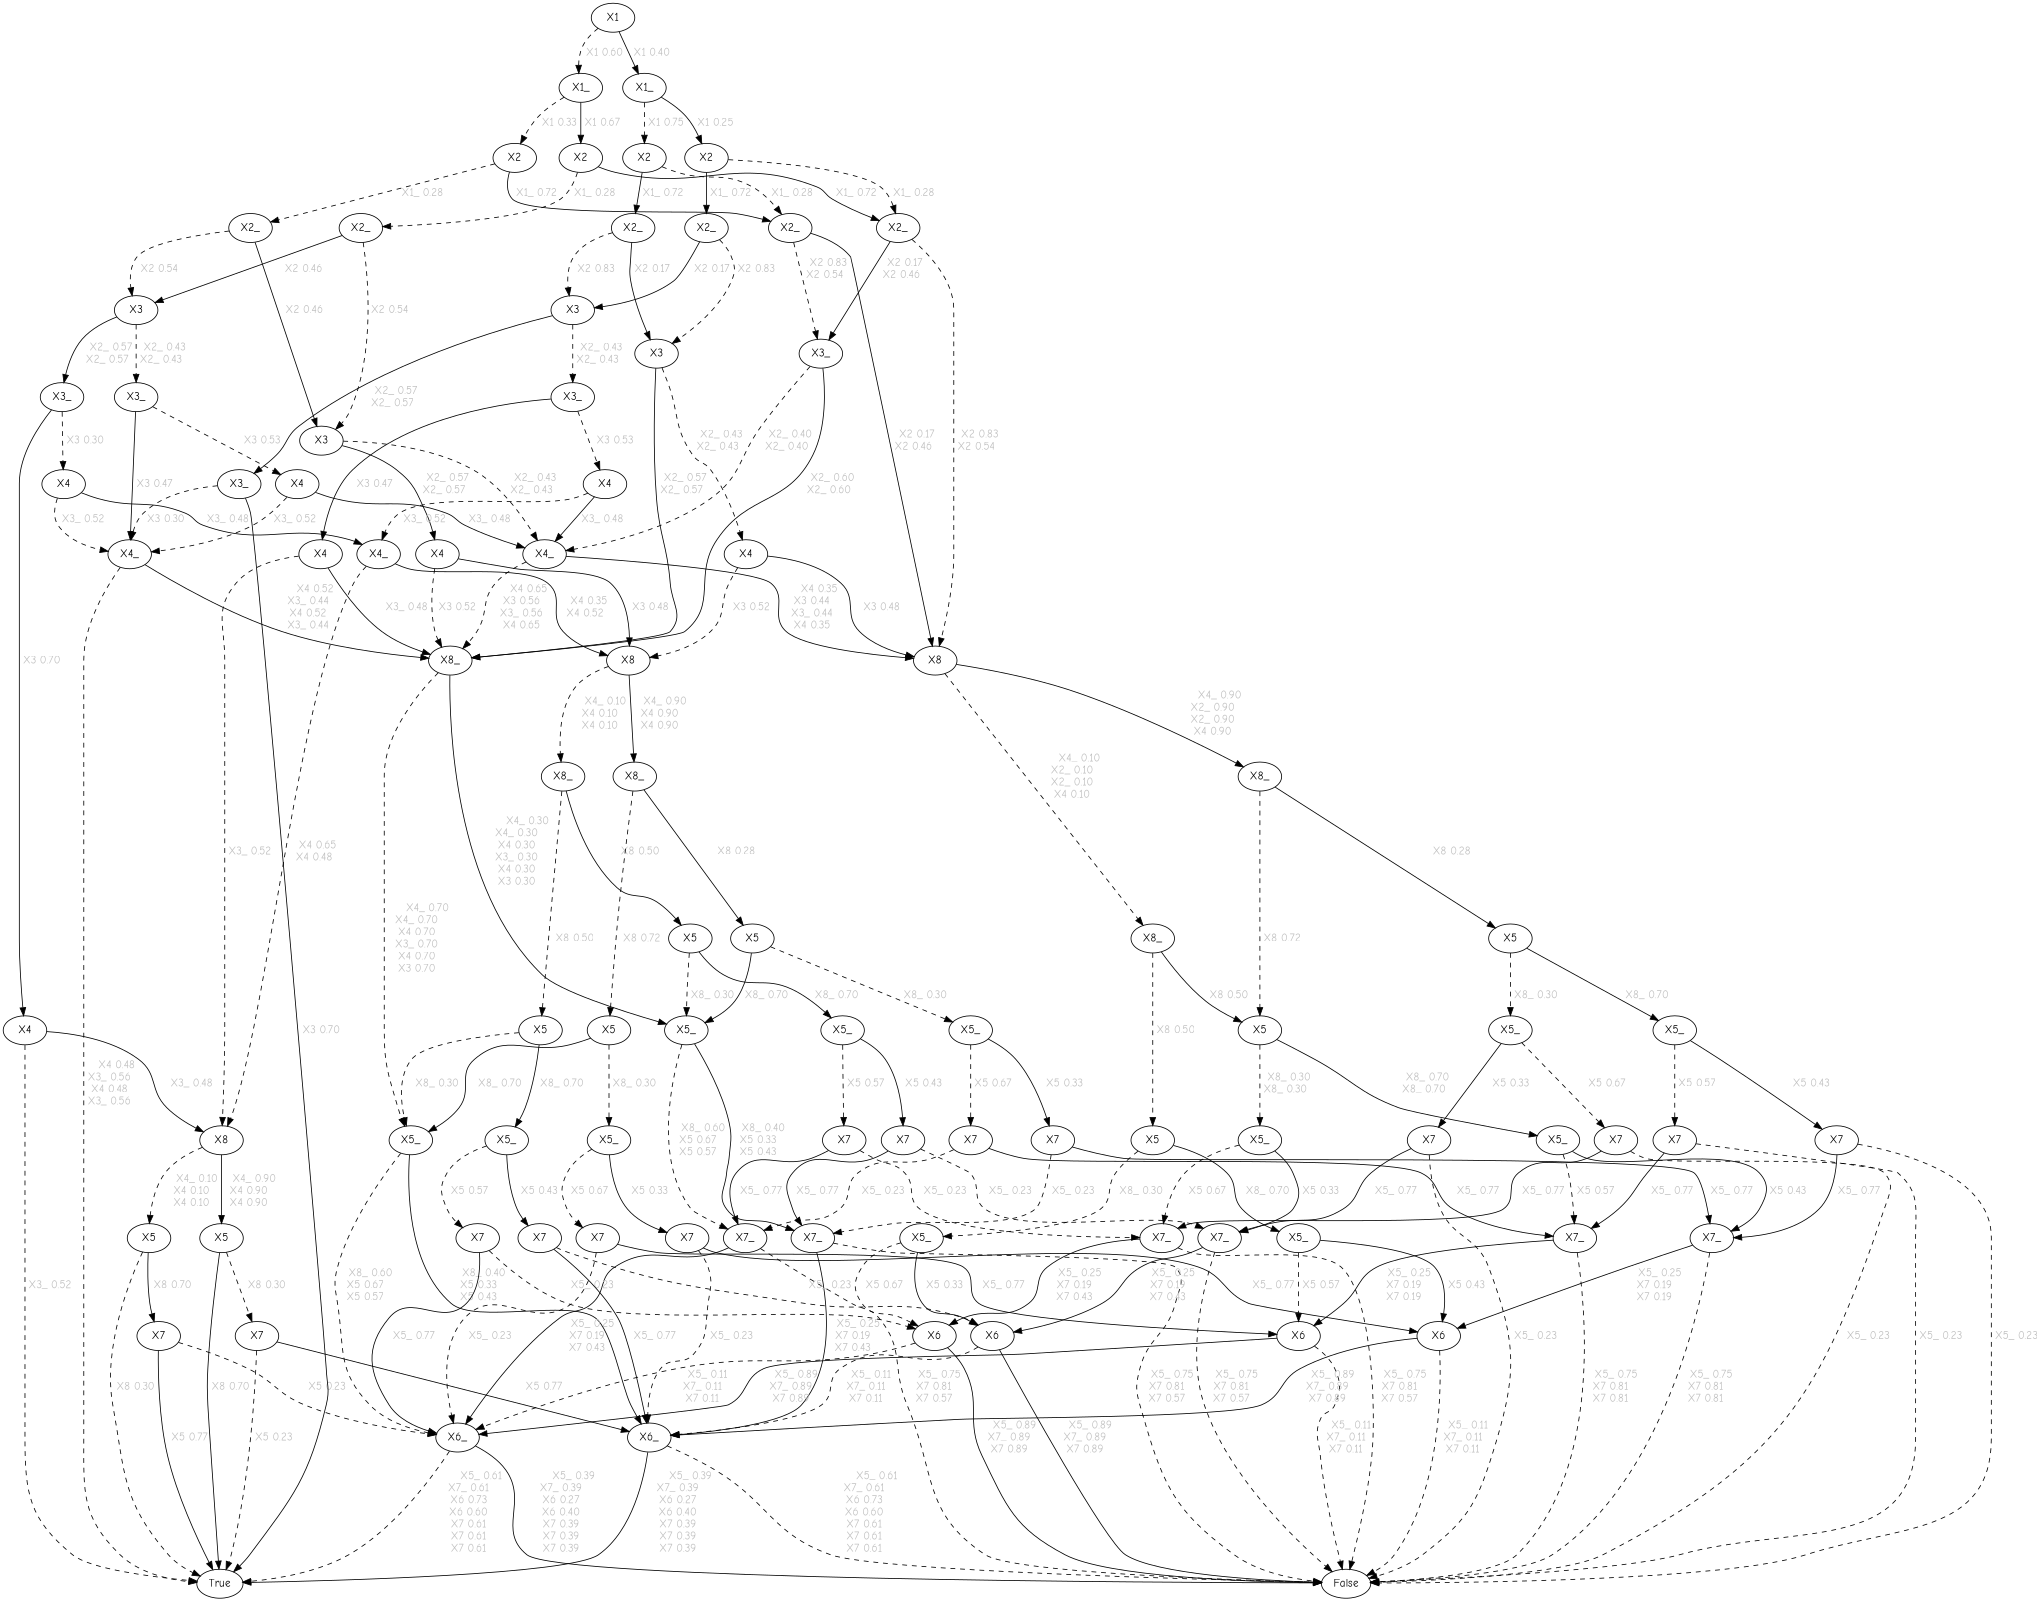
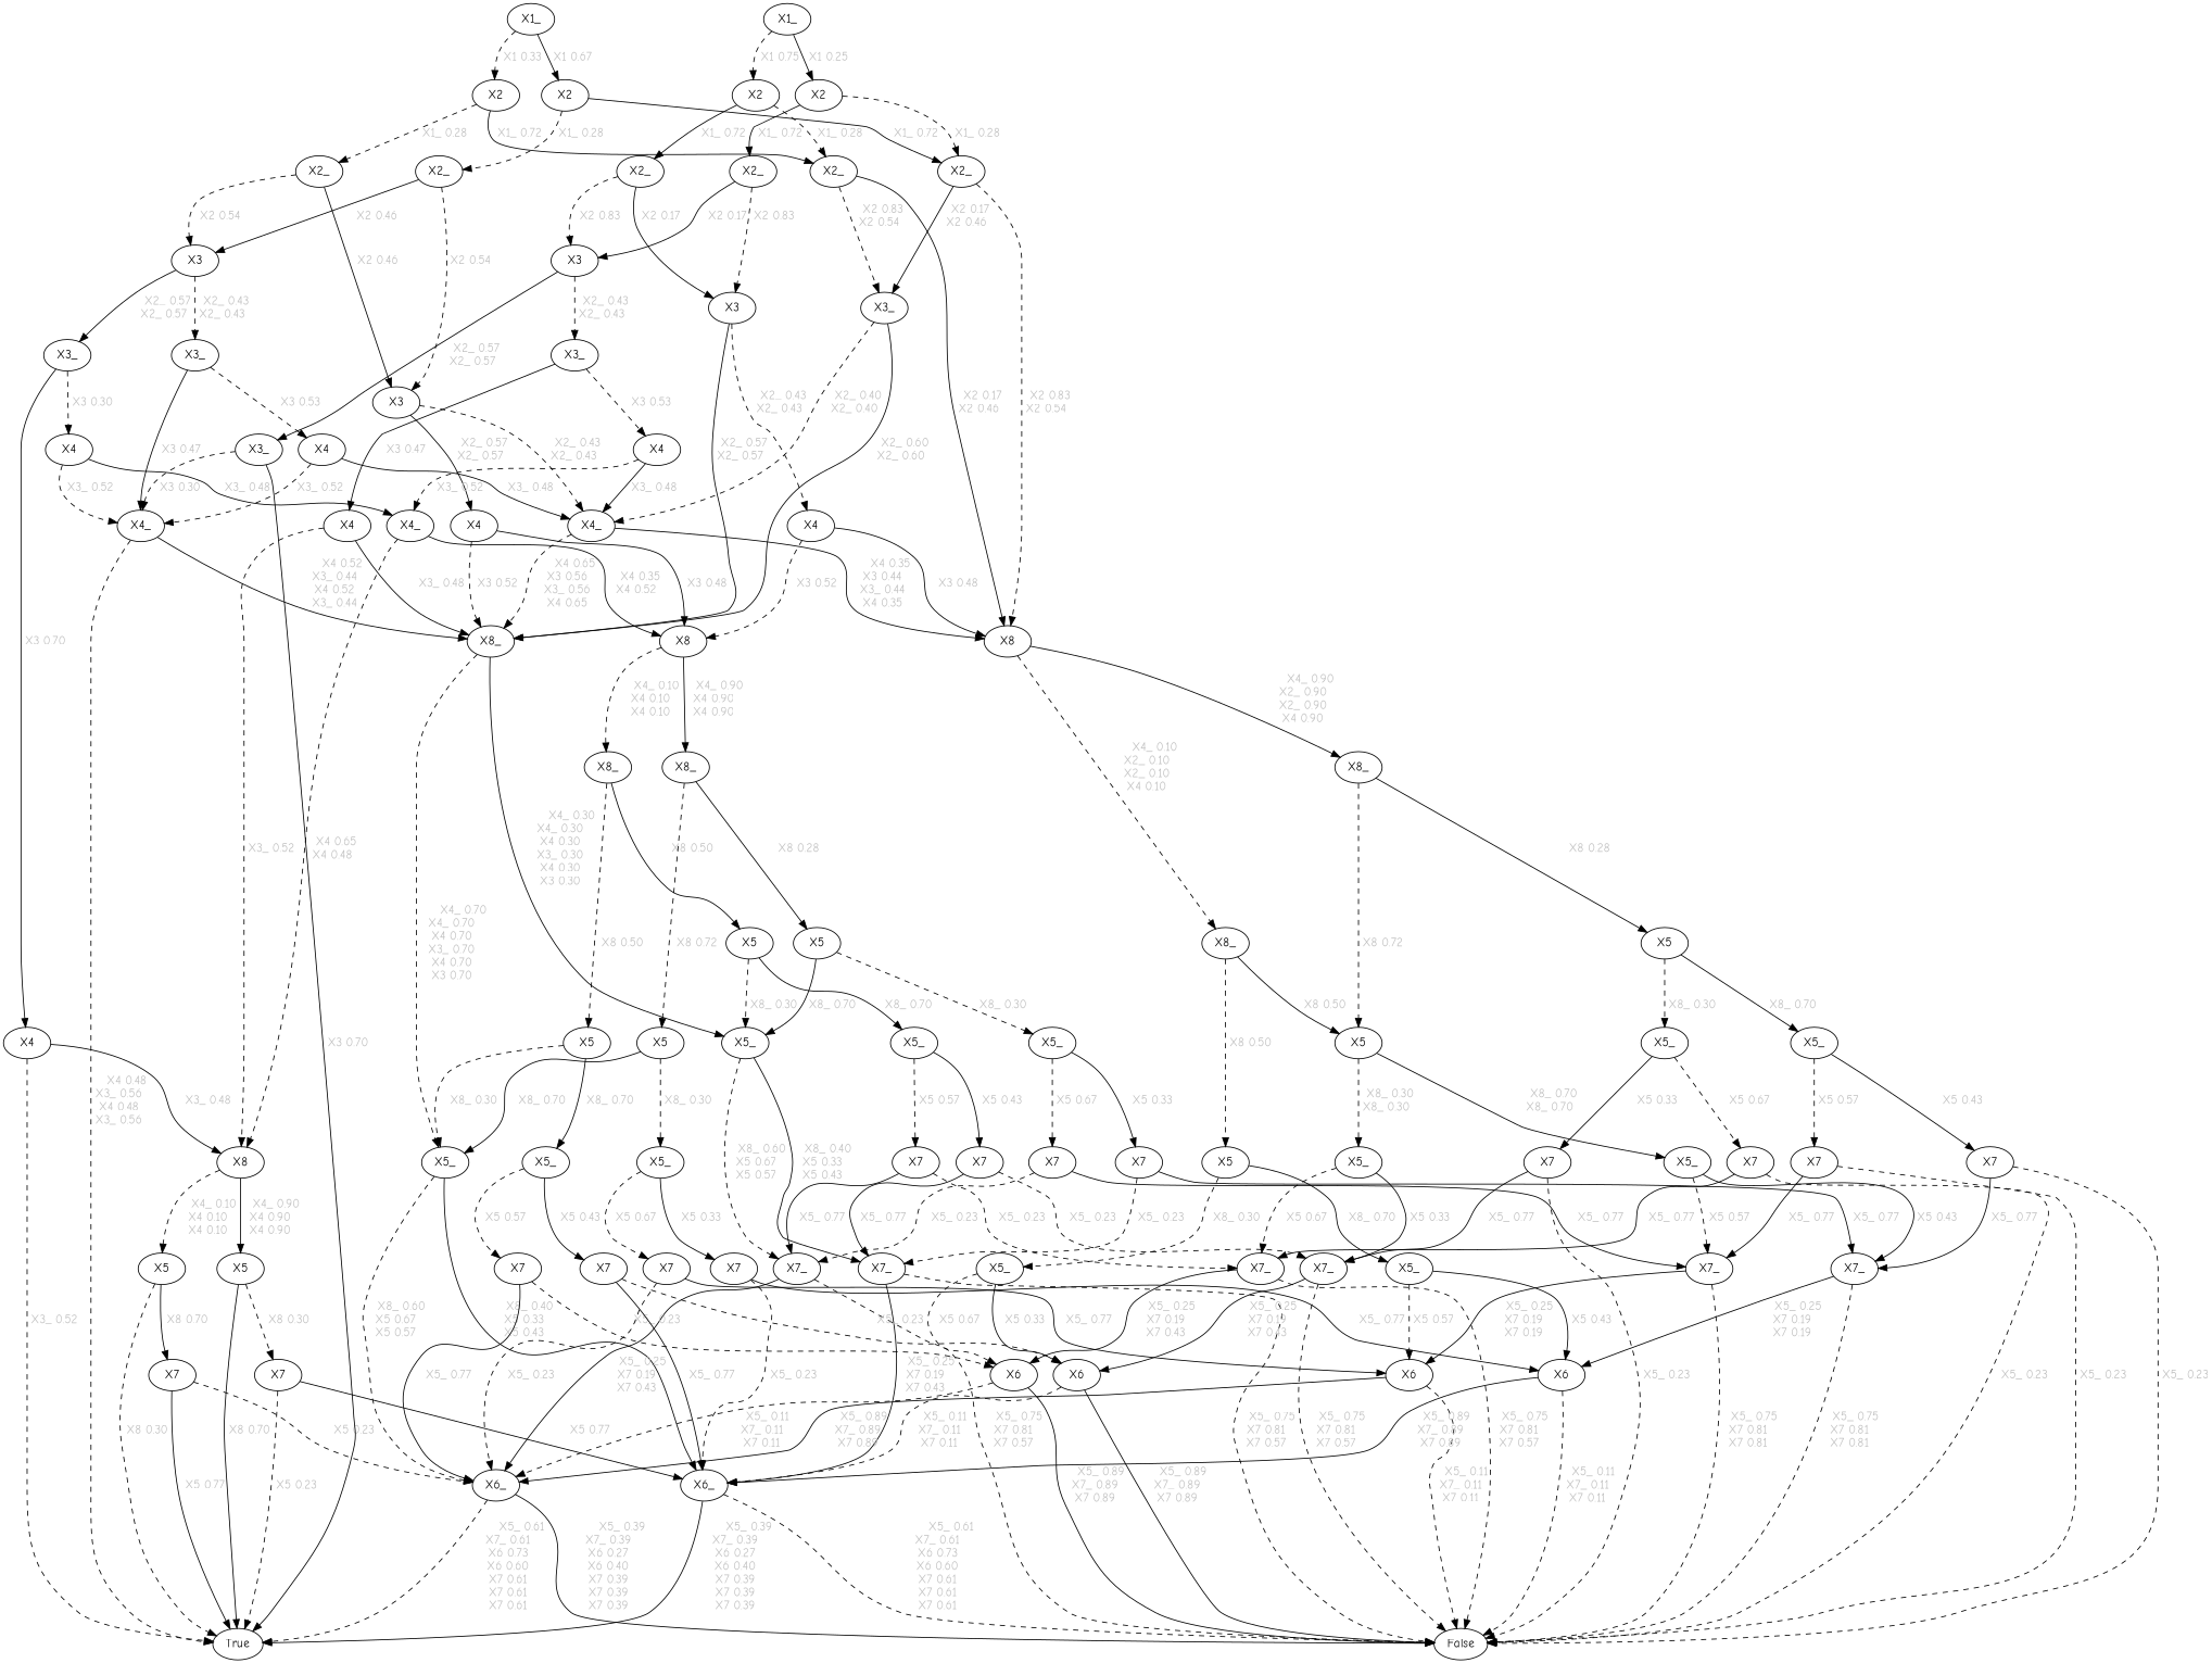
  digraph {
    fontname="Comic Neue"
    node [fontname="Comic Neue"]
    edge [fontcolor=gray fontname="Comic Neue"]
-   n1 [label=X1]
    n2 [label=X1_]
    n3 [label=X1_]
    n4 [label=X2]
    n5 [label=X2]
    n6 [label=X2_]
    n7 [label=X2_]
    n8 [label=X3]
    n9 [label=X3]
    n10 [label=X3_]
    n11 [label=X3_]
    n12 [label=X4]
    n13 [label=X4_]
    n14 [label=X4_]
    n15 [label=True]
    n16 [label=X8_]
    n17 [label=X5_]
    n18 [label=X5_]
    n19 [label=X6_]
    n20 [label=X6_]
    n21 [label=False]
    n22 [label=X7_]
    n23 [label=X7_]
    n24 [label=X8]
    n25 [label=X8_]
    n26 [label=X8_]
    n27 [label=X5]
    n28 [label=X5]
    n29 [label=X5_]
    n30 [label=X5_]
    n31 [label=X6]
    n32 [label=X6]
    n33 [label=X6]
    n34 [label=X6]
    n35 [label=X5_]
    n36 [label=X5_]
    n37 [label=X7_]
    n38 [label=X7_]
    n39 [label=X7_]
    n40 [label=X7_]
    n41 [label=X5]
    n42 [label=X5_]
    n43 [label=X5_]
    n44 [label=X7]
    n45 [label=X7]
    n46 [label=X7]
    n47 [label=X7]
    n48 [label=X4]
    n49 [label=X4]
    n50 [label=X4_]
    n51 [label=X8]
    n52 [label=X8]
    n53 [label=X5]
    n54 [label=X5]
    n55 [label=X7]
    n56 [label=X7]
    n57 [label=X8_]
    n58 [label=X8_]
    n59 [label=X5]
    n60 [label=X5]
    n61 [label=X5_]
    n62 [label=X7]
    n63 [label=X7]
    n64 [label=X5_]
    n65 [label=X7]
    n66 [label=X7]
    n67 [label=X5]
    n68 [label=X5]
    n69 [label=X5_]
    n70 [label=X7]
    n71 [label=X7]
    n72 [label=X5_]
    n73 [label=X7]
    n74 [label=X7]
    n75 [label=X4]
    n76 [label=X3_]
    n77 [label=X2_]
    n78 [label=X2_]
    n79 [label=X2]
    n80 [label=X2]
    n81 [label=X2_]
    n82 [label=X3]
    n83 [label=X3]
    n84 [label=X3_]
    n85 [label=X3_]
    n86 [label=X4]
    n87 [label=X4]
    n88 [label=X4]
    n89 [label=X2_]
-   n1 -> n2 [label=" X1 0.60\n" style=dashed]
-   n1 -> n3 [label=" X1 0.40\n"]
    n2 -> n4 [label=" X1 0.33\n" style=dashed]
    n2 -> n5 [label=" X1 0.67\n"]
    n3 -> n79 [label=" X1 0.75\n" style=dashed]
    n3 -> n80 [label=" X1 0.25\n"]
    n4 -> n6 [label=" X1_ 0.28\n" style=dashed]
    n4 -> n7 [label=" X1_ 0.72\n"]
    n5 -> n77 [label=" X1_ 0.28\n" style=dashed]
    n5 -> n78 [label=" X1_ 0.72\n"]
    n6 -> n8 [label=" X2 0.54\n" style=dashed]
    n6 -> n9 [label=" X2 0.46\n"]
    n7 -> n24 [label="  X2 0.17\nX2 0.46\n"]
    n7 -> n76 [label="  X2 0.83\nX2 0.54\n" style=dashed]
    n8 -> n10 [label="  X2_ 0.43\nX2_ 0.43\n" style=dashed]
    n8 -> n11 [label="  X2_ 0.57\nX2_ 0.57\n"]
    n9 -> n14 [label="  X2_ 0.43\nX2_ 0.43\n" style=dashed]
    n9 -> n75 [label="  X2_ 0.57\nX2_ 0.57\n"]
    n10 -> n12 [label=" X3 0.53\n" style=dashed]
    n10 -> n13 [label=" X3 0.47\n"]
    n11 -> n48 [label=" X3 0.30\n" style=dashed]
    n11 -> n49 [label=" X3 0.70\n"]
    n12 -> n13 [label=" X3_ 0.52\n" style=dashed]
    n12 -> n14 [label=" X3_ 0.48\n"]
    n13 -> n15 [label="    X4 0.48\nX3_ 0.56\nX4 0.48\nX3_ 0.56\n" style=dashed]
    n13 -> n16 [label="    X4 0.52\nX3_ 0.44\nX4 0.52\nX3_ 0.44\n"]
    n14 -> n16 [label="    X4 0.65\nX3 0.56\nX3_ 0.56\nX4 0.65\n" style=dashed]
    n14 -> n24 [label="    X4 0.35\nX3 0.44\nX3_ 0.44\nX4 0.35\n"]
    n16 -> n17 [label="      X4_ 0.70\nX4_ 0.70\nX4 0.70\nX3_ 0.70\nX4 0.70\nX3 0.70\n" style=dashed]
    n16 -> n18 [label="      X4_ 0.30\nX4_ 0.30\nX4 0.30\nX3_ 0.30\nX4 0.30\nX3 0.30\n"]
    n17 -> n19 [label="   X8_ 0.60\nX5 0.67\nX5 0.57\n" style=dashed]
    n17 -> n20 [label="   X8_ 0.40\nX5 0.33\nX5 0.43\n"]
    n18 -> n22 [label="   X8_ 0.60\nX5 0.67\nX5 0.57\n" style=dashed]
    n18 -> n23 [label="   X8_ 0.40\nX5 0.33\nX5 0.43\n"]
    n19 -> n15 [label="       X5_ 0.61\nX7_ 0.61\nX6 0.73\nX6 0.60\nX7 0.61\nX7 0.61\nX7 0.61\n" style=dashed]
    n19 -> n21 [label="       X5_ 0.39\nX7_ 0.39\nX6 0.27\nX6 0.40\nX7 0.39\nX7 0.39\nX7 0.39\n"]
    n20 -> n15 [label="       X5_ 0.39\nX7_ 0.39\nX6 0.27\nX6 0.40\nX7 0.39\nX7 0.39\nX7 0.39\n"]
    n20 -> n21 [label="       X5_ 0.61\nX7_ 0.61\nX6 0.73\nX6 0.60\nX7 0.61\nX7 0.61\nX7 0.61\n" style=dashed]
    n22 -> n19 [label="   X5_ 0.25\nX7 0.19\nX7 0.43\n"]
    n22 -> n21 [label="   X5_ 0.75\nX7 0.81\nX7 0.57\n" style=dashed]
    n23 -> n20 [label="   X5_ 0.25\nX7 0.19\nX7 0.43\n"]
    n23 -> n21 [label="   X5_ 0.75\nX7 0.81\nX7 0.57\n" style=dashed]
    n24 -> n25 [label="    X4_ 0.10\nX2_ 0.10\nX2_ 0.10\nX4 0.10\n" style=dashed]
    n24 -> n26 [label="    X4_ 0.90\nX2_ 0.90\nX2_ 0.90\nX4 0.90\n"]
    n25 -> n27 [label=" X8 0.50\n" style=dashed]
    n25 -> n28 [label=" X8 0.50\n"]
    n26 -> n28 [label=" X8 0.72\n" style=dashed]
    n26 -> n41 [label=" X8 0.28\n"]
    n27 -> n29 [label=" X8_ 0.30\n" style=dashed]
    n27 -> n30 [label=" X8_ 0.70\n"]
    n28 -> n35 [label="  X8_ 0.30\nX8_ 0.30\n" style=dashed]
    n28 -> n36 [label="  X8_ 0.70\nX8_ 0.70\n"]
    n29 -> n31 [label=" X5 0.67\n" style=dashed]
    n29 -> n32 [label=" X5 0.33\n"]
    n30 -> n33 [label=" X5 0.57\n" style=dashed]
    n30 -> n34 [label=" X5 0.43\n"]
    n31 -> n19 [label="   X5_ 0.11\nX7_ 0.11\nX7 0.11\n" style=dashed]
    n31 -> n21 [label="   X5_ 0.89\nX7_ 0.89\nX7 0.89\n"]
    n32 -> n20 [label="   X5_ 0.11\nX7_ 0.11\nX7 0.11\n" style=dashed]
    n32 -> n21 [label="   X5_ 0.89\nX7_ 0.89\nX7 0.89\n"]
    n33 -> n19 [label="   X5_ 0.89\nX7_ 0.89\nX7 0.89\n"]
    n33 -> n21 [label="   X5_ 0.11\nX7_ 0.11\nX7 0.11\n" style=dashed]
    n34 -> n20 [label="   X5_ 0.89\nX7_ 0.89\nX7 0.89\n"]
    n34 -> n21 [label="   X5_ 0.11\nX7_ 0.11\nX7 0.11\n" style=dashed]
    n35 -> n37 [label=" X5 0.67\n" style=dashed]
    n35 -> n38 [label=" X5 0.33\n"]
    n36 -> n39 [label=" X5 0.57\n" style=dashed]
    n36 -> n40 [label=" X5 0.43\n"]
    n37 -> n21 [label="   X5_ 0.75\nX7 0.81\nX7 0.57\n" style=dashed]
    n37 -> n31 [label="   X5_ 0.25\nX7 0.19\nX7 0.43\n"]
    n38 -> n21 [label="   X5_ 0.75\nX7 0.81\nX7 0.57\n" style=dashed]
    n38 -> n32 [label="   X5_ 0.25\nX7 0.19\nX7 0.43\n"]
    n39 -> n21 [label="   X5_ 0.75\nX7 0.81\nX7 0.81\n" style=dashed]
    n39 -> n33 [label="   X5_ 0.25\nX7 0.19\nX7 0.19\n"]
    n40 -> n21 [label="   X5_ 0.75\nX7 0.81\nX7 0.81\n" style=dashed]
    n40 -> n34 [label="   X5_ 0.25\nX7 0.19\nX7 0.19\n"]
    n41 -> n42 [label=" X8_ 0.30\n" style=dashed]
    n41 -> n43 [label=" X8_ 0.70\n"]
    n42 -> n44 [label=" X5 0.67\n" style=dashed]
    n42 -> n45 [label=" X5 0.33\n"]
    n43 -> n46 [label=" X5 0.57\n" style=dashed]
    n43 -> n47 [label=" X5 0.43\n"]
    n44 -> n21 [label=" X5_ 0.23\n" style=dashed]
    n44 -> n37 [label=" X5_ 0.77\n"]
    n45 -> n21 [label=" X5_ 0.23\n" style=dashed]
    n45 -> n38 [label=" X5_ 0.77\n"]
    n46 -> n21 [label=" X5_ 0.23\n" style=dashed]
    n46 -> n39 [label=" X5_ 0.77\n"]
    n47 -> n21 [label=" X5_ 0.23\n" style=dashed]
    n47 -> n40 [label=" X5_ 0.77\n"]
    n48 -> n13 [label=" X3_ 0.52\n" style=dashed]
    n48 -> n50 [label=" X3_ 0.48\n"]
    n49 -> n15 [label=" X3_ 0.52\n" style=dashed]
    n49 -> n51 [label=" X3_ 0.48\n"]
    n50 -> n51 [label="  X4 0.65\nX4 0.48\n" style=dashed]
    n50 -> n52 [label="  X4 0.35\nX4 0.52\n"]
    n51 -> n53 [label="   X4_ 0.10\nX4 0.10\nX4 0.10\n" style=dashed]
    n51 -> n54 [label="   X4_ 0.90\nX4 0.90\nX4 0.90\n"]
    n52 -> n57 [label="   X4_ 0.10\nX4 0.10\nX4 0.10\n" style=dashed]
    n52 -> n58 [label="   X4_ 0.90\nX4 0.90\nX4 0.90\n"]
    n53 -> n15 [label=" X8 0.30\n" style=dashed]
    n53 -> n55 [label=" X8 0.70\n"]
    n54 -> n15 [label=" X8 0.70\n"]
    n54 -> n56 [label=" X8 0.30\n" style=dashed]
    n55 -> n15 [label=" X5 0.77\n"]
    n55 -> n19 [label=" X5 0.23\n" style=dashed]
    n56 -> n15 [label=" X5 0.23\n" style=dashed]
    n56 -> n20 [label=" X5 0.77\n"]
    n57 -> n59 [label=" X8 0.50\n" style=dashed]
    n57 -> n60 [label=" X8 0.50\n"]
    n58 -> n67 [label=" X8 0.72\n" style=dashed]
    n58 -> n68 [label=" X8 0.28\n"]
    n59 -> n17 [label=" X8_ 0.30\n" style=dashed]
    n59 -> n61 [label=" X8_ 0.70\n"]
    n60 -> n18 [label=" X8_ 0.30\n" style=dashed]
    n60 -> n64 [label=" X8_ 0.70\n"]
    n61 -> n62 [label=" X5 0.57\n" style=dashed]
    n61 -> n63 [label=" X5 0.43\n"]
    n62 -> n19 [label=" X5_ 0.77\n"]
    n62 -> n31 [label=" X5_ 0.23\n" style=dashed]
    n63 -> n20 [label=" X5_ 0.77\n"]
    n63 -> n32 [label=" X5_ 0.23\n" style=dashed]
    n64 -> n65 [label=" X5 0.57\n" style=dashed]
    n64 -> n66 [label=" X5 0.43\n"]
    n65 -> n22 [label=" X5_ 0.77\n"]
    n65 -> n37 [label=" X5_ 0.23\n" style=dashed]
    n66 -> n23 [label=" X5_ 0.77\n"]
    n66 -> n38 [label=" X5_ 0.23\n" style=dashed]
    n67 -> n17 [label=" X8_ 0.70\n"]
    n67 -> n69 [label=" X8_ 0.30\n" style=dashed]
    n68 -> n18 [label=" X8_ 0.70\n"]
    n68 -> n72 [label=" X8_ 0.30\n" style=dashed]
    n69 -> n70 [label=" X5 0.67\n" style=dashed]
    n69 -> n71 [label=" X5 0.33\n"]
    n70 -> n19 [label=" X5_ 0.23\n" style=dashed]
    n70 -> n33 [label=" X5_ 0.77\n"]
    n71 -> n20 [label=" X5_ 0.23\n" style=dashed]
    n71 -> n34 [label=" X5_ 0.77\n"]
    n72 -> n73 [label=" X5 0.67\n" style=dashed]
    n72 -> n74 [label=" X5 0.33\n"]
    n73 -> n22 [label=" X5_ 0.23\n" style=dashed]
    n73 -> n39 [label=" X5_ 0.77\n"]
    n74 -> n23 [label=" X5_ 0.23\n" style=dashed]
    n74 -> n40 [label=" X5_ 0.77\n"]
    n75 -> n16 [label=" X3 0.52\n" style=dashed]
    n75 -> n52 [label=" X3 0.48\n"]
    n76 -> n14 [label="  X2_ 0.40\nX2_ 0.40\n" style=dashed]
    n76 -> n16 [label="  X2_ 0.60\nX2_ 0.60\n"]
    n77 -> n8 [label=" X2 0.46\n"]
    n77 -> n9 [label=" X2 0.54\n" style=dashed]
    n78 -> n24 [label="  X2 0.83\nX2 0.54\n" style=dashed]
    n78 -> n76 [label="  X2 0.17\nX2 0.46\n"]
    n79 -> n7 [label=" X1_ 0.28\n" style=dashed]
    n79 -> n81 [label=" X1_ 0.72\n"]
    n80 -> n78 [label=" X1_ 0.28\n" style=dashed]
    n80 -> n89 [label=" X1_ 0.72\n"]
    n81 -> n82 [label=" X2 0.83\n" style=dashed]
    n81 -> n83 [label=" X2 0.17\n"]
    n82 -> n84 [label="  X2_ 0.43\nX2_ 0.43\n" style=dashed]
    n82 -> n85 [label="  X2_ 0.57\nX2_ 0.57\n"]
    n83 -> n16 [label="  X2_ 0.57\nX2_ 0.57\n"]
    n83 -> n88 [label="  X2_ 0.43\nX2_ 0.43\n" style=dashed]
    n84 -> n86 [label=" X3 0.53\n" style=dashed]
    n84 -> n87 [label=" X3 0.47\n"]
    n85 -> n13 [label=" X3 0.30\n" style=dashed]
    n85 -> n15 [label=" X3 0.70\n"]
    n86 -> n14 [label=" X3_ 0.48\n"]
    n86 -> n50 [label=" X3_ 0.52\n" style=dashed]
    n87 -> n16 [label=" X3_ 0.48\n"]
    n87 -> n51 [label=" X3_ 0.52\n" style=dashed]
    n88 -> n24 [label=" X3 0.48\n"]
    n88 -> n52 [label=" X3 0.52\n" style=dashed]
    n89 -> n82 [label=" X2 0.17\n"]
    n89 -> n83 [label=" X2 0.83\n" style=dashed]
  }
